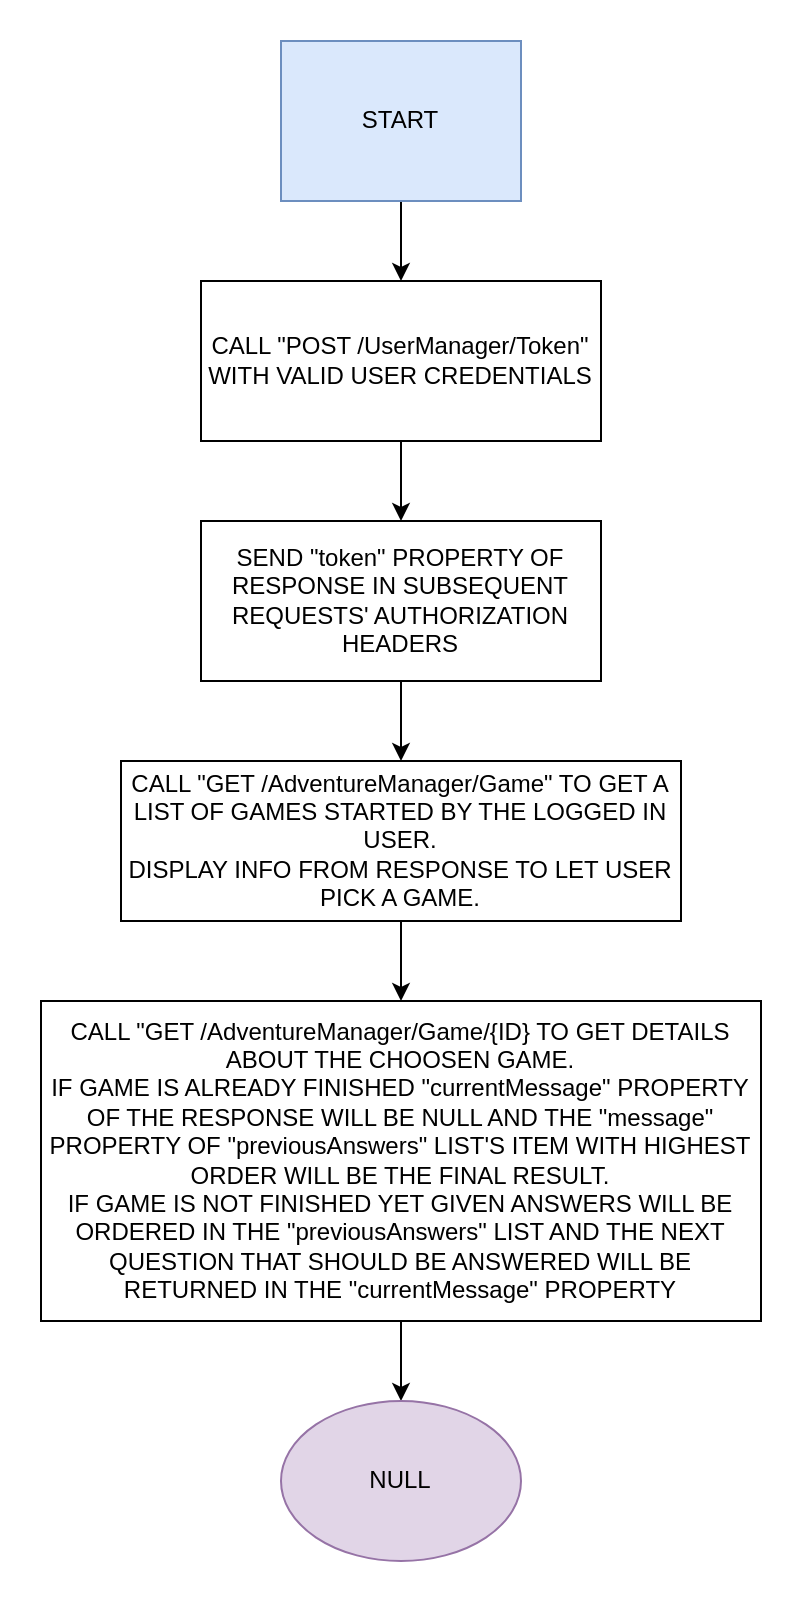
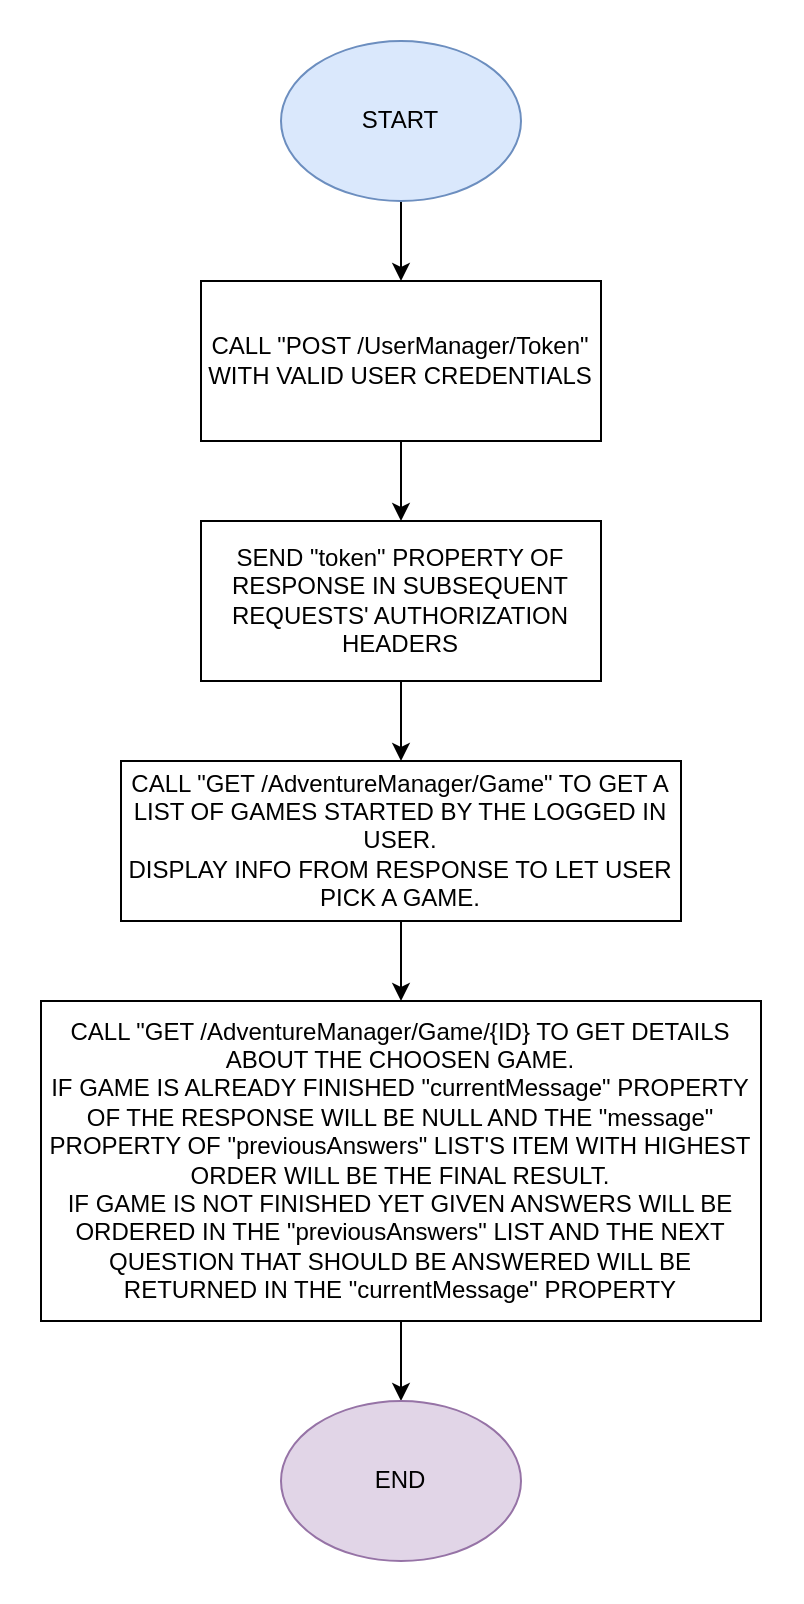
  <mxCell id="0" />
  <mxCell id="1" parent="0" />
  <mxCell id="2" style="edgeStyle=orthogonalEdgeStyle;rounded=0;orthogonalLoop=1;jettySize=auto;html=1;entryX=0.5;entryY=0;entryDx=0;entryDy=0;" edge="1" parent="1" source="3" target="5"><mxGeometry relative="1" as="geometry" /></mxCell>
- <mxCell id="3" value="START" style="whiteSpace=wrap;html=1;fillColor=#dae8fc;strokeColor=#6c8ebf;rounded=0;" vertex="1" parent="1"><mxGeometry x="140" width="120" height="80" as="geometry" y="20" /></mxCell>
+ <mxCell id="3" value="START" style="ellipse;whiteSpace=wrap;html=1;fillColor=#dae8fc;strokeColor=#6c8ebf;" vertex="1" parent="1"><mxGeometry x="140" width="120" height="80" as="geometry" y="20" /></mxCell>
  <mxCell id="4" style="edgeStyle=orthogonalEdgeStyle;rounded=0;orthogonalLoop=1;jettySize=auto;html=1;entryX=0.5;entryY=0;entryDx=0;entryDy=0;" edge="1" parent="1" source="5" target="7"><mxGeometry relative="1" as="geometry" /></mxCell>
  <mxCell id="5" value="CALL &quot;POST /UserManager/Token&quot; WITH VALID USER CREDENTIALS" style="whiteSpace=wrap;html=1;" vertex="1" parent="1"><mxGeometry x="100" y="140" width="200" height="80" as="geometry" /></mxCell>
  <mxCell id="6" style="edgeStyle=orthogonalEdgeStyle;rounded=0;orthogonalLoop=1;jettySize=auto;html=1;" edge="1" parent="1" source="7" target="9"><mxGeometry relative="1" as="geometry" /></mxCell>
  <mxCell id="7" value="SEND &quot;token&quot; PROPERTY OF RESPONSE IN SUBSEQUENT REQUESTS' AUTHORIZATION HEADERS" style="whiteSpace=wrap;html=1;" vertex="1" parent="1"><mxGeometry x="100" y="260" width="200" height="80" as="geometry" /></mxCell>
  <mxCell id="8" value="" style="edgeStyle=orthogonalEdgeStyle;rounded=0;orthogonalLoop=1;jettySize=auto;html=1;" edge="1" parent="1" source="9" target="11"><mxGeometry relative="1" as="geometry" /></mxCell>
  <mxCell id="9" value="CALL &quot;GET /AdventureManager/Game&quot; TO GET A LIST OF GAMES STARTED BY THE LOGGED IN USER.&lt;br&gt;DISPLAY INFO FROM RESPONSE TO LET USER PICK A GAME." style="whiteSpace=wrap;html=1;" vertex="1" parent="1"><mxGeometry x="60" y="380" width="280" height="80" as="geometry" /></mxCell>
  <mxCell id="10" style="edgeStyle=orthogonalEdgeStyle;rounded=0;orthogonalLoop=1;jettySize=auto;html=1;" edge="1" parent="1" source="11" target="12"><mxGeometry relative="1" as="geometry" /></mxCell>
  <mxCell id="11" value="CALL &quot;GET /AdventureManager/Game/{ID} TO GET DETAILS ABOUT THE CHOOSEN GAME.&lt;br&gt;IF GAME IS ALREADY FINISHED &quot;currentMessage&quot; PROPERTY OF THE RESPONSE WILL BE NULL AND THE &quot;message&quot; PROPERTY OF &quot;previousAnswers&quot; LIST'S ITEM WITH HIGHEST ORDER WILL BE THE FINAL RESULT.&lt;br&gt;IF GAME IS NOT FINISHED YET GIVEN ANSWERS WILL BE ORDERED IN THE &quot;previousAnswers&quot; LIST AND THE NEXT QUESTION THAT SHOULD BE ANSWERED WILL BE RETURNED IN THE &quot;currentMessage&quot; PROPERTY" style="whiteSpace=wrap;html=1;" vertex="1" parent="1"><mxGeometry x="20" y="500" width="360" height="160" as="geometry" /></mxCell>
- <mxCell id="12" value="NULL" style="ellipse;whiteSpace=wrap;html=1;fillColor=#e1d5e7;strokeColor=#9673a6;" vertex="1" parent="1"><mxGeometry x="140" y="700" width="120" height="80" as="geometry" /></mxCell>
+ <mxCell id="12" value="END" style="ellipse;whiteSpace=wrap;html=1;fillColor=#e1d5e7;strokeColor=#9673a6;" vertex="1" parent="1"><mxGeometry x="140" y="700" width="120" height="80" as="geometry" /></mxCell>
